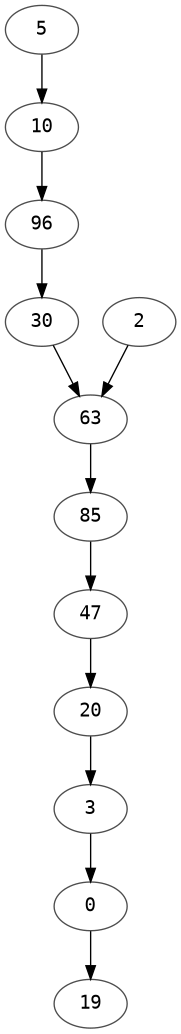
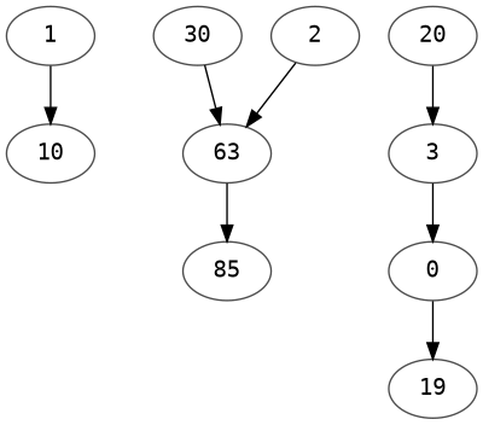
  digraph {
    fontname="DejaVu Sans Mono"
    node [color=gray30 fontname="DejaVu Sans Mono" style=rounded]
    edge [fontname="DejaVu Sans Mono"]
-   5
+   5 [label=1]
    10
-   96
    30
    63
    2
    85
-   47
    20
    3
    n11 [label=0]
    19
    5 -> 10
-   10 -> 96
-   96 -> 30
    30 -> 63
    63 -> 85
    2 -> 63
-   85 -> 47
-   47 -> 20
    20 -> 3
    3 -> n11
    n11 -> 19
  }
